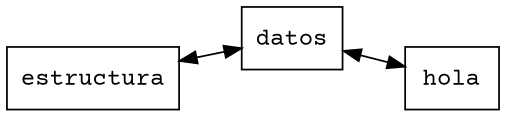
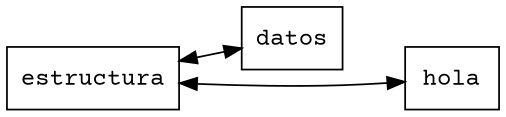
  digraph {
    fontname="Courier Prime"
    rankdir=LR
    node [fontname="Courier Prime" shape=box]
    edge [dir=both fontname="Courier Prime"]
    n1 [label=estructura]
    n2 [label=datos]
    n3 [label=hola]
    n1 -> n2
-   n2 -> n3
+   n1 -> n3
  }
